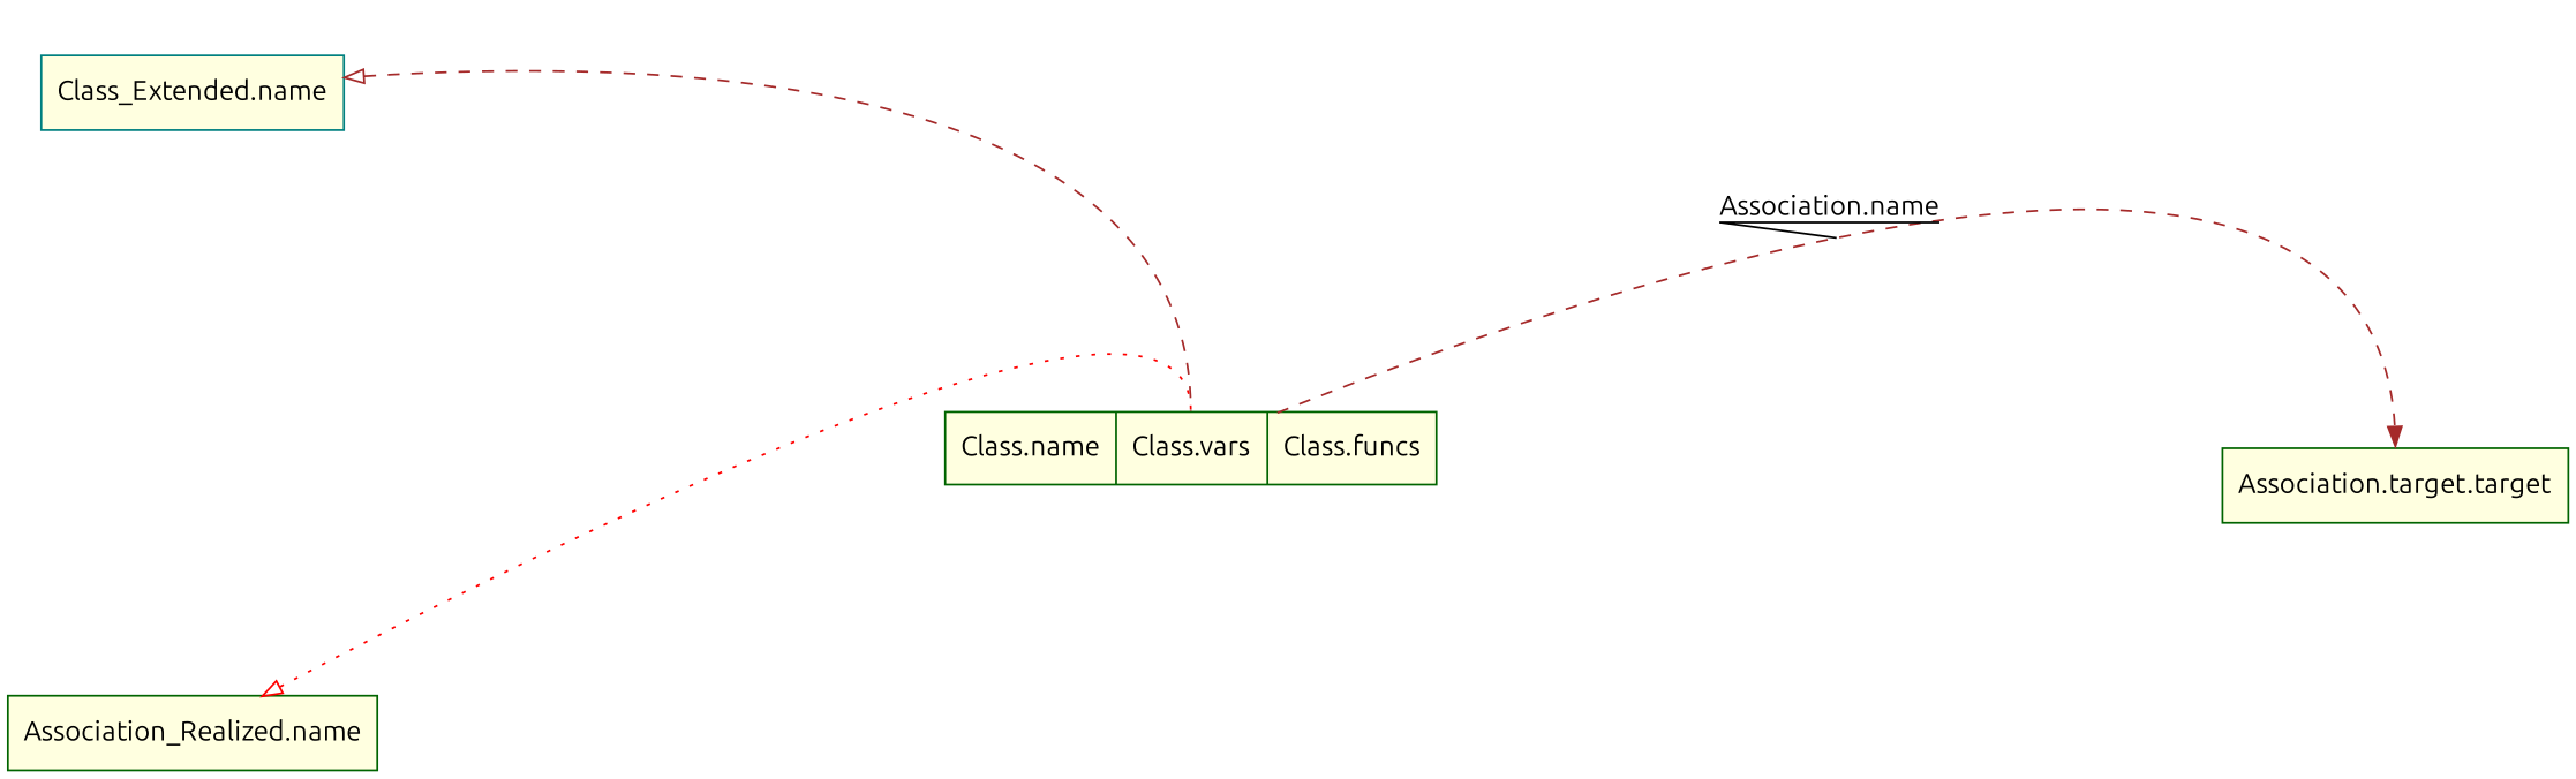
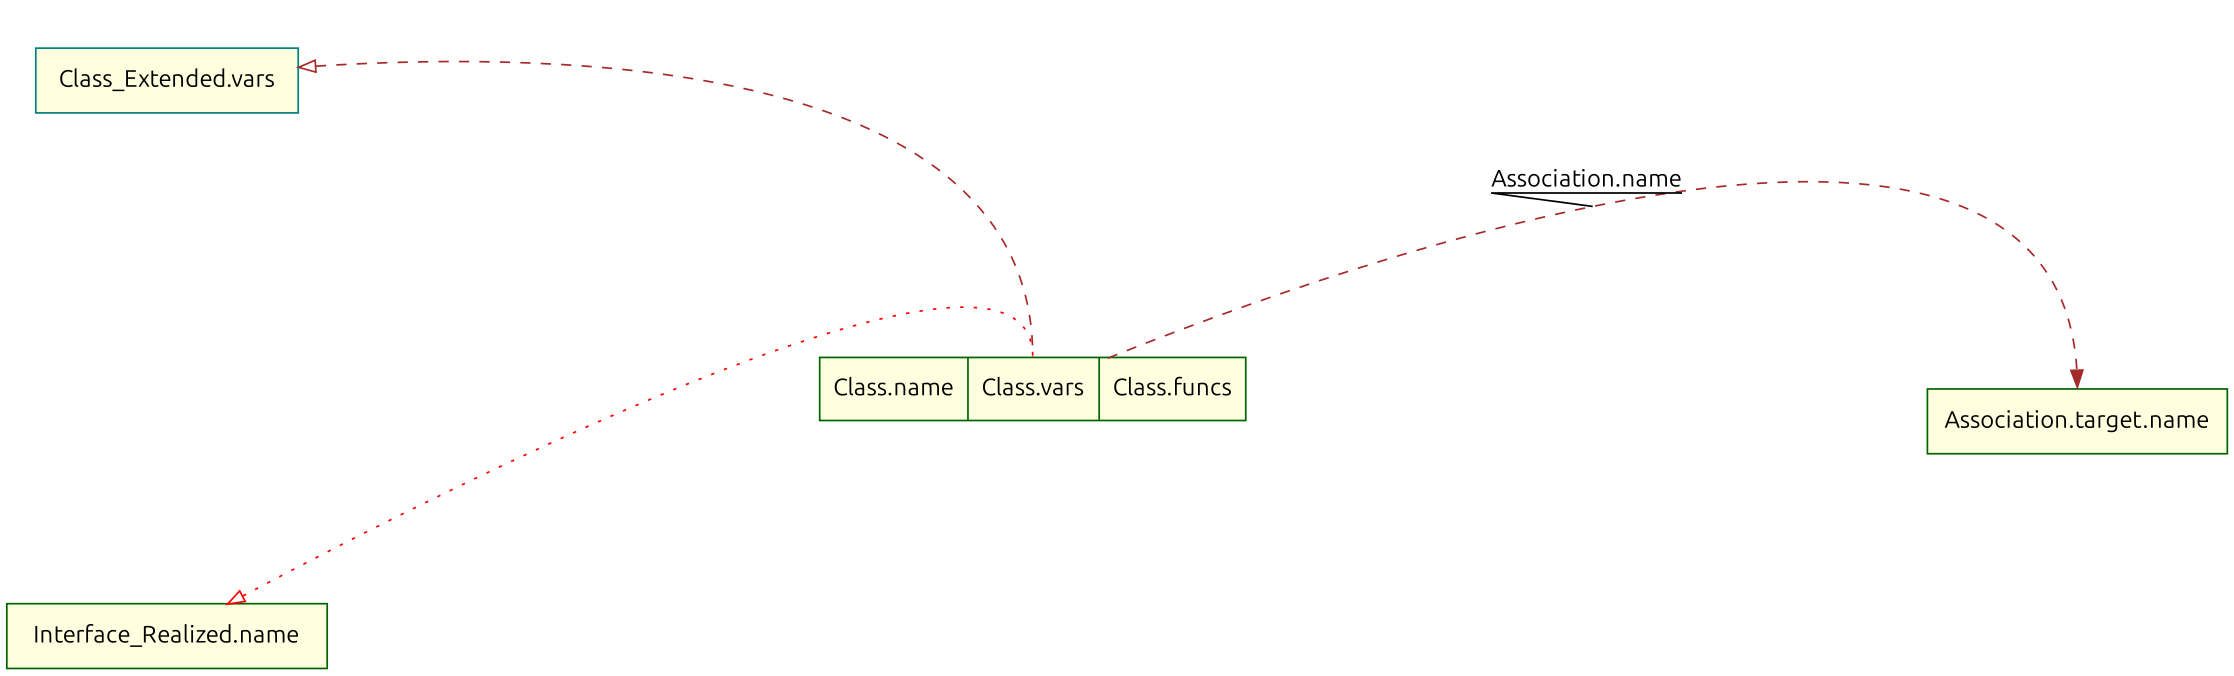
  digraph {
    fontname=Ubuntu
    nodesep=4
    ordering=out
    rankdir=LR
    ranksep=4
    splines=spline
    node [color=darkgreen fillcolor=lightyellow fontname=Ubuntu shape=record style=filled]
    edge [arrowtail=empty color=brown decorate=true dir=back fontname=Ubuntu headport=n style=dashed]
    n1 [label="{Class.name\l|Class.vars\l|Class.funcs\l}"]
-   "Association.target.name" [label="Association.target.target"]
-   "Class_Extended.name" [color=teal]
-   "Interface_Realized.name" [label="Association_Realized.name"]
+   "Association.target.name"
+   "Class_Extended.name" [color=teal label="Class_Extended.vars"]
+   "Interface_Realized.name"
    subgraph sub_1 {
      label="A Class Diagram"
      n1
      "Association.target.name"
      "Class_Extended.name"
      "Interface_Realized.name"
    }
    n1 -> "Association.target.name" [arrowtail=vee dir=normal label="Association.name"]
    "Class_Extended.name" -> n1
    "Interface_Realized.name" -> n1 [color=red style=dotted]
  }
